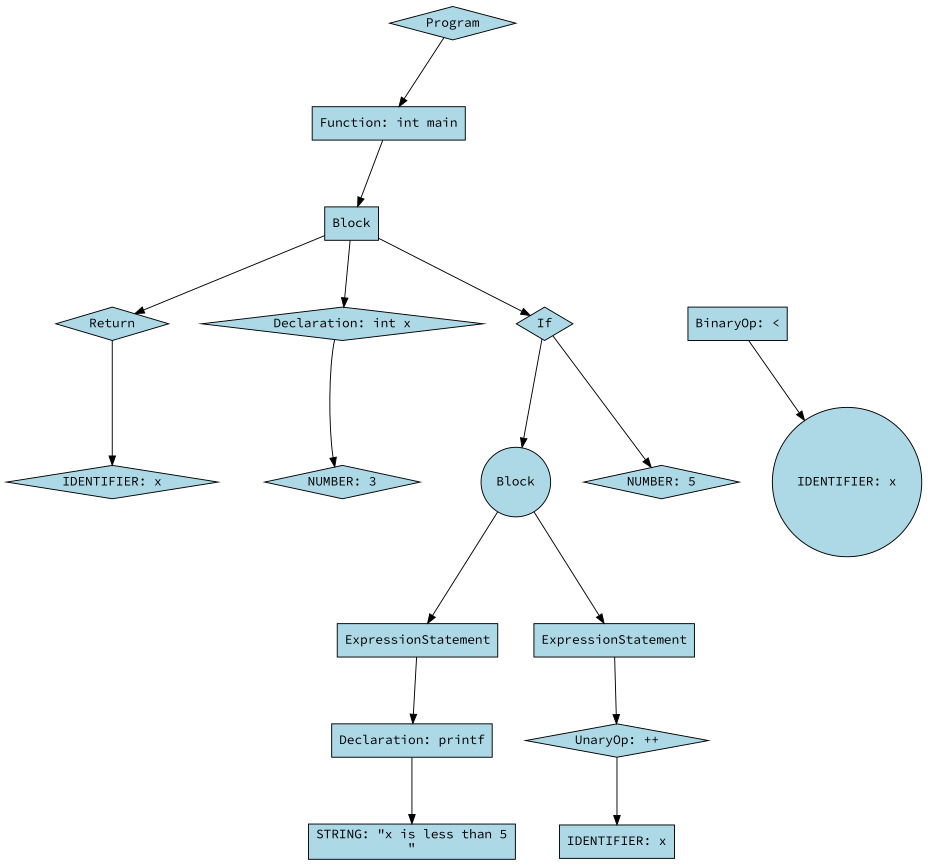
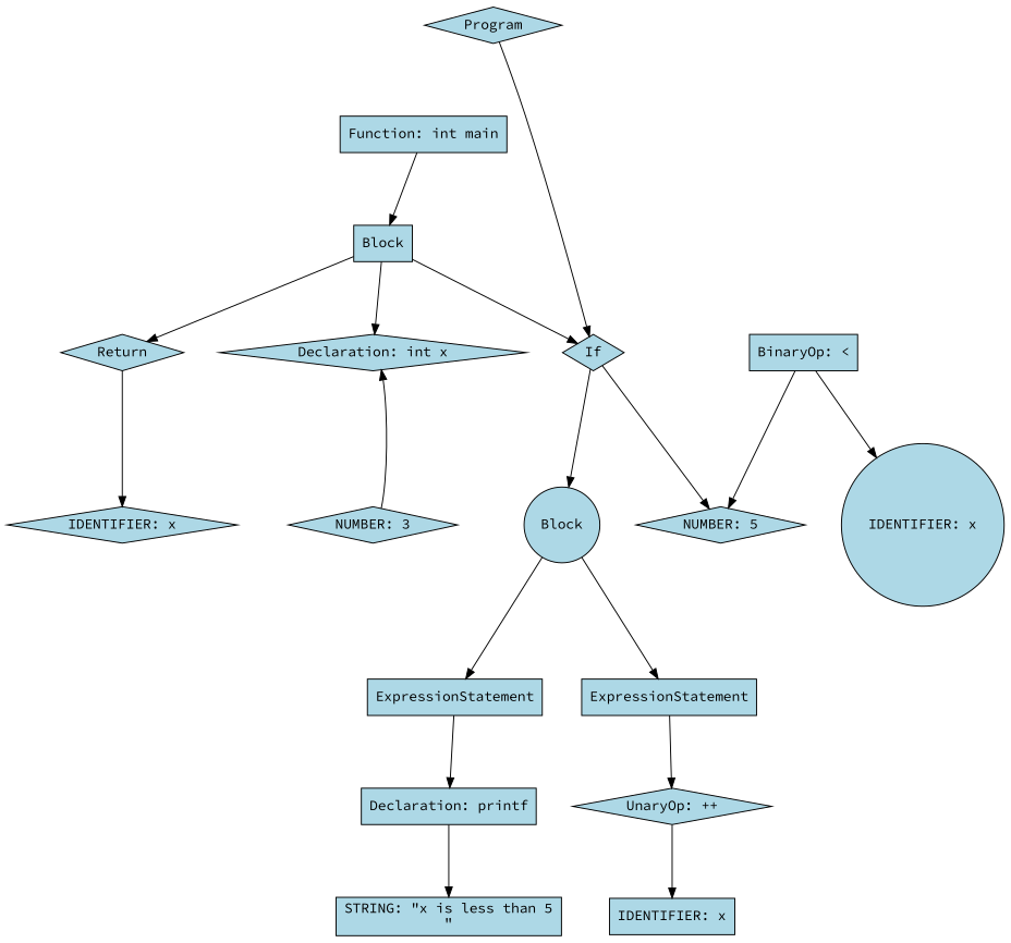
  digraph {
    fontname="Source Code Pro"
    nodesep=0.5
    rankdir=TB
    ranksep=1.0
    node [fillcolor=lightblue font=Helvetica fontname="Source Code Pro" fontsize=14 shape=diamond style=filled]
    edge [color=black fontname="Source Code Pro"]
    n1 [label=Program]
    n2 [label="Function: int main" shape=box]
    n3 [label=Block shape=box]
    n4 [label="Declaration: int x"]
    n5 [label=If]
    n6 [label=Return]
    n7 [label="NUMBER: 3"]
    n8 [label=Block shape=circle]
    n9 [label="NUMBER: 5"]
    n10 [label="IDENTIFIER: x"]
    n11 [label="BinaryOp: <" shape=box]
    n12 [label="IDENTIFIER: x" shape=circle]
    n13 [label=ExpressionStatement shape=box]
    n14 [label=ExpressionStatement shape=box]
    n15 [label="Declaration: printf" shape=box]
    n16 [label="UnaryOp: ++"]
    n17 [label="STRING: \"x is less than 5\n\"" shape=box]
    n18 [label="IDENTIFIER: x" shape=box]
-   n1 -> n2
+   n1 -> n5
    n2 -> n3
    n3 -> n4
    n3 -> n5
    n3 -> n6
-   n4 -> n7
+   n7 -> n4
    n5 -> n8
    n5 -> n9
    n6 -> n10
    n8 -> n13
    n8 -> n14
+   n11 -> n9
    n11 -> n12
    n13 -> n15
    n14 -> n16
    n15 -> n17
    n16 -> n18
  }
